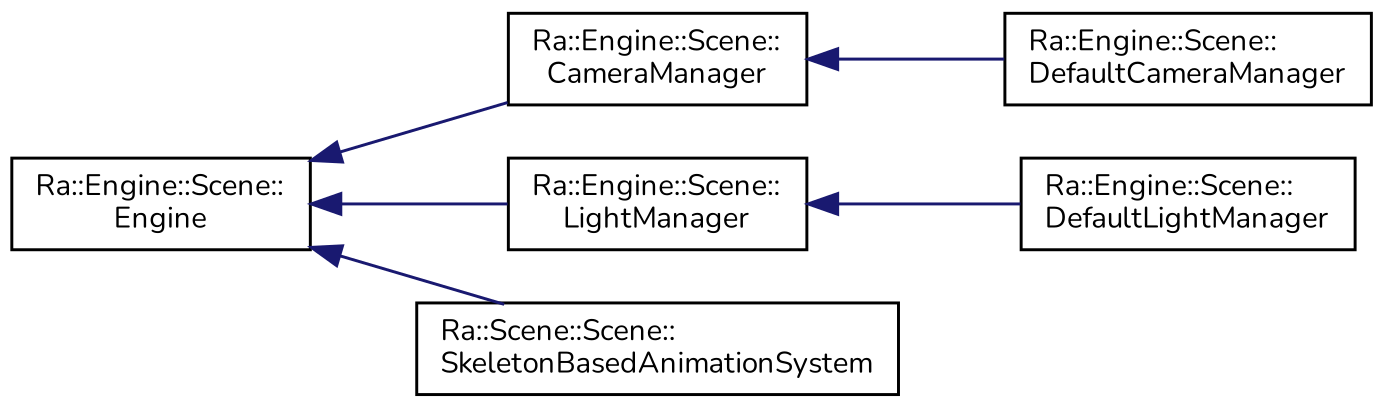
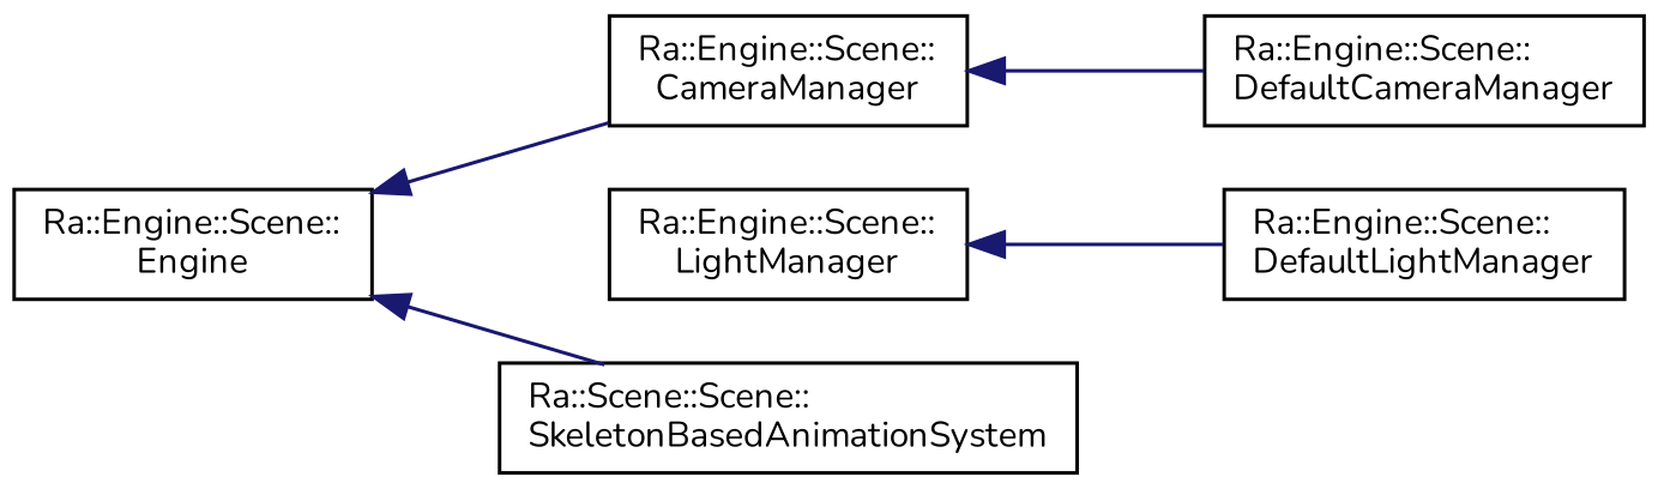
  digraph {
    fontname=Nunito
    rankdir=LR
    node [color=black fillcolor=white fontname=Nunito fontsize=10 shape=record style=filled]
    edge [color=midnightblue dir=back fontname=Nunito fontsize=10 labelfontname=Helvetica labelfontsize=10 style=solid]
    n1 [height=0.2 label="Ra::Engine::Scene::\lEngine" width=0.4]
    n2 [height=0.2 label="Ra::Engine::Scene::\lCameraManager" width=0.4]
    n3 [height=0.2 label="Ra::Engine::Scene::\lLightManager" width=0.4]
    n4 [height=0.2 label="Ra::Scene::Scene::\lSkeletonBasedAnimationSystem" width=0.4]
    n5 [height=0.2 label="Ra::Engine::Scene::\lDefaultCameraManager" width=0.4]
    n6 [height=0.2 label="Ra::Engine::Scene::\lDefaultLightManager" width=0.4]
    n1 -> n2
-   n1 -> n3
    n1 -> n4
    n2 -> n5
    n3 -> n6
  }
